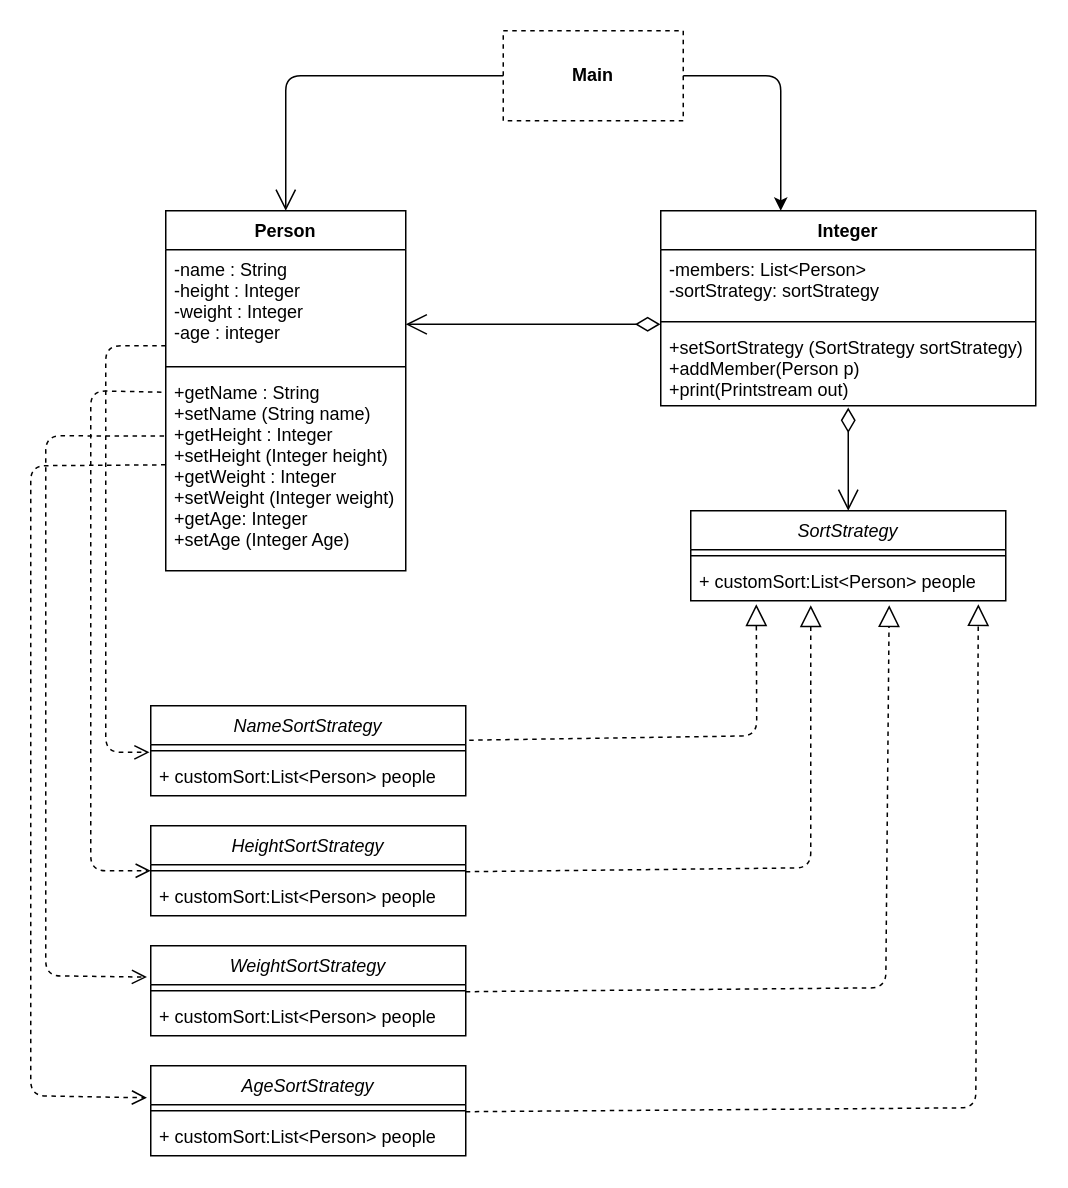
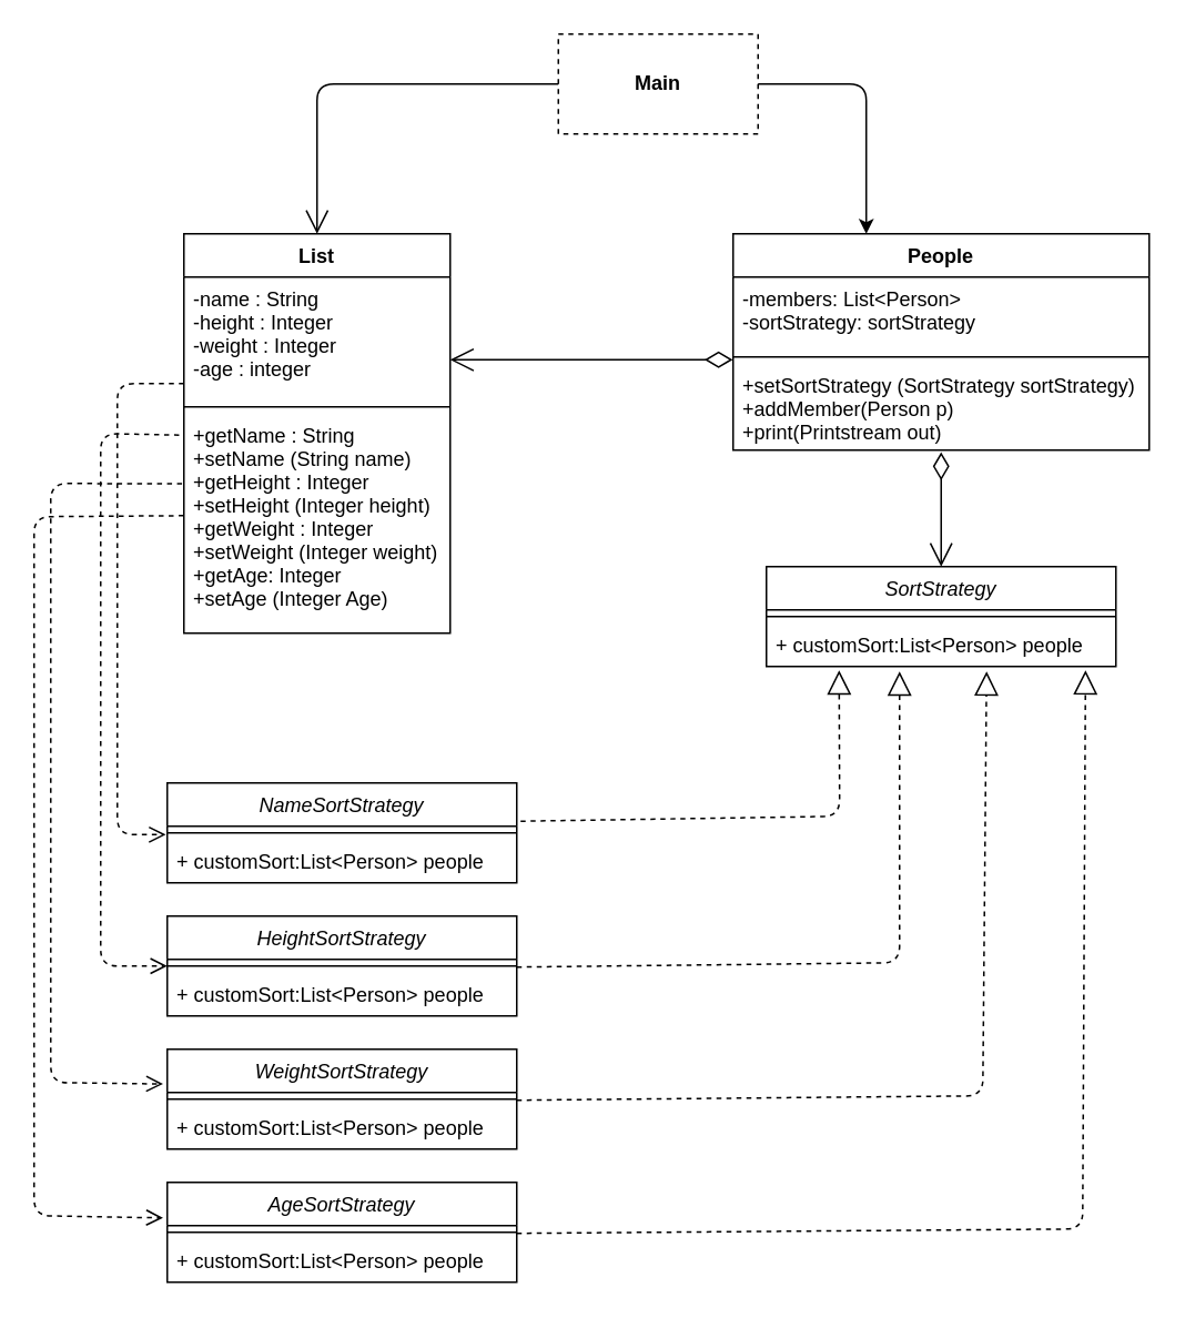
  <mxCell id="0" />
  <mxCell id="1" parent="0" />
  <mxCell id="2" value="&lt;b&gt;Main&lt;/b&gt;" style="rounded=0;whiteSpace=wrap;html=1;dashed=1;" vertex="1" parent="1"><mxGeometry x="335" y="20" width="120" height="60" as="geometry" /></mxCell>
  <mxCell id="3" value="" style="endArrow=open;endFill=1;endSize=12;html=1;exitX=0;exitY=0.5;exitDx=0;exitDy=0;" edge="1" parent="1" source="2"><mxGeometry width="160" relative="1" as="geometry"><mxPoint x="310" y="280" as="sourcePoint" /><mxPoint x="190" y="140" as="targetPoint" /><Array as="points"><mxPoint x="190" y="50" /></Array></mxGeometry></mxCell>
- <mxCell id="4" value="Person" style="swimlane;fontStyle=1;align=center;verticalAlign=top;childLayout=stackLayout;horizontal=1;startSize=26;horizontalStack=0;resizeParent=1;resizeParentMax=0;resizeLast=0;collapsible=1;marginBottom=0;" vertex="1" parent="1"><mxGeometry x="110" y="140" width="160" height="240" as="geometry" /></mxCell>
+ <mxCell id="4" value="List" style="swimlane;fontStyle=1;align=center;verticalAlign=top;childLayout=stackLayout;horizontal=1;startSize=26;horizontalStack=0;resizeParent=1;resizeParentMax=0;resizeLast=0;collapsible=1;marginBottom=0;" vertex="1" parent="1"><mxGeometry x="110" y="140" width="160" height="240" as="geometry" /></mxCell>
  <mxCell id="5" value="-name : String&#10;-height : Integer&#10;-weight : Integer&#10;-age : integer" style="text;strokeColor=none;fillColor=none;align=left;verticalAlign=top;spacingLeft=4;spacingRight=4;overflow=hidden;rotatable=0;points=[[0,0.5],[1,0.5]];portConstraint=eastwest;" vertex="1" parent="4"><mxGeometry y="26" width="160" height="74" as="geometry" /></mxCell>
  <mxCell id="6" value="" style="line;strokeWidth=1;fillColor=none;align=left;verticalAlign=middle;spacingTop=-1;spacingLeft=3;spacingRight=3;rotatable=0;labelPosition=right;points=[];portConstraint=eastwest;" vertex="1" parent="4"><mxGeometry y="100" width="160" height="8" as="geometry" /></mxCell>
  <mxCell id="7" value="+getName : String&#10;+setName (String name)&#10;+getHeight : Integer&#10;+setHeight (Integer height)&#10;+getWeight : Integer&#10;+setWeight (Integer weight)&#10;+getAge: Integer&#10;+setAge (Integer Age)" style="text;strokeColor=none;fillColor=none;align=left;verticalAlign=top;spacingLeft=4;spacingRight=4;overflow=hidden;rotatable=0;points=[[0,0.5],[1,0.5]];portConstraint=eastwest;" vertex="1" parent="4"><mxGeometry y="108" width="160" height="132" as="geometry" /></mxCell>
  <mxCell id="8" value="" style="endArrow=classic;html=1;exitX=1;exitY=0.5;exitDx=0;exitDy=0;" edge="1" parent="1" source="2"><mxGeometry width="50" height="50" relative="1" as="geometry"><mxPoint x="500" y="120" as="sourcePoint" /><mxPoint x="520" y="140" as="targetPoint" /><Array as="points"><mxPoint x="520" y="50" /></Array></mxGeometry></mxCell>
- <mxCell id="9" value="Integer" style="swimlane;fontStyle=1;align=center;verticalAlign=top;childLayout=stackLayout;horizontal=1;startSize=26;horizontalStack=0;resizeParent=1;resizeParentMax=0;resizeLast=0;collapsible=1;marginBottom=0;" vertex="1" parent="1"><mxGeometry x="440" y="140" width="250" height="130" as="geometry" /></mxCell>
+ <mxCell id="9" value="People" style="swimlane;fontStyle=1;align=center;verticalAlign=top;childLayout=stackLayout;horizontal=1;startSize=26;horizontalStack=0;resizeParent=1;resizeParentMax=0;resizeLast=0;collapsible=1;marginBottom=0;" vertex="1" parent="1"><mxGeometry x="440" y="140" width="250" height="130" as="geometry" /></mxCell>
  <mxCell id="10" value="-members: List&lt;Person&gt;&#10;-sortStrategy: sortStrategy" style="text;strokeColor=none;fillColor=none;align=left;verticalAlign=top;spacingLeft=4;spacingRight=4;overflow=hidden;rotatable=0;points=[[0,0.5],[1,0.5]];portConstraint=eastwest;" vertex="1" parent="9"><mxGeometry y="26" width="250" height="44" as="geometry" /></mxCell>
  <mxCell id="11" value="" style="line;strokeWidth=1;fillColor=none;align=left;verticalAlign=middle;spacingTop=-1;spacingLeft=3;spacingRight=3;rotatable=0;labelPosition=right;points=[];portConstraint=eastwest;" vertex="1" parent="9"><mxGeometry y="70" width="250" height="8" as="geometry" /></mxCell>
  <mxCell id="12" value="+setSortStrategy (SortStrategy sortStrategy)&#10;+addMember(Person p)&#10;+print(Printstream out)" style="text;strokeColor=none;fillColor=none;align=left;verticalAlign=top;spacingLeft=4;spacingRight=4;overflow=hidden;rotatable=0;points=[[0,0.5],[1,0.5]];portConstraint=eastwest;" vertex="1" parent="9"><mxGeometry y="78" width="250" height="52" as="geometry" /></mxCell>
  <mxCell id="13" value="" style="endArrow=open;html=1;endSize=12;startArrow=diamondThin;startSize=14;startFill=0;edgeStyle=orthogonalEdgeStyle;align=left;verticalAlign=bottom;exitX=-0.001;exitY=-0.045;exitDx=0;exitDy=0;exitPerimeter=0;entryX=1;entryY=0.672;entryDx=0;entryDy=0;entryPerimeter=0;" edge="1" parent="1" source="12" target="5"><mxGeometry x="-1" y="3" relative="1" as="geometry"><mxPoint x="270" y="220" as="sourcePoint" /><mxPoint x="280" y="203" as="targetPoint" /></mxGeometry></mxCell>
  <mxCell id="14" value="" style="endArrow=open;html=1;endSize=12;startArrow=diamondThin;startSize=14;startFill=0;edgeStyle=orthogonalEdgeStyle;align=left;verticalAlign=bottom;entryX=0.5;entryY=0;entryDx=0;entryDy=0;exitX=0.5;exitY=1.024;exitDx=0;exitDy=0;exitPerimeter=0;" edge="1" parent="1" source="12" target="15"><mxGeometry x="-1" y="3" relative="1" as="geometry"><mxPoint x="580" y="290" as="sourcePoint" /><mxPoint x="335" y="320.068" as="targetPoint" /><Array as="points"><mxPoint x="565" y="290" /><mxPoint x="565" y="290" /></Array></mxGeometry></mxCell>
  <mxCell id="15" value="SortStrategy" style="swimlane;fontStyle=2;align=center;verticalAlign=top;childLayout=stackLayout;horizontal=1;startSize=26;horizontalStack=0;resizeParent=1;resizeParentMax=0;resizeLast=0;collapsible=1;marginBottom=0;" vertex="1" parent="1"><mxGeometry x="460" y="340" width="210" height="60" as="geometry" /></mxCell>
  <mxCell id="16" value="" style="line;strokeWidth=1;fillColor=none;align=left;verticalAlign=middle;spacingTop=-1;spacingLeft=3;spacingRight=3;rotatable=0;labelPosition=right;points=[];portConstraint=eastwest;" vertex="1" parent="15"><mxGeometry y="26" width="210" height="8" as="geometry" /></mxCell>
  <mxCell id="17" value="+ customSort:List&lt;Person&gt; people" style="text;strokeColor=none;fillColor=none;align=left;verticalAlign=top;spacingLeft=4;spacingRight=4;overflow=hidden;rotatable=0;points=[[0,0.5],[1,0.5]];portConstraint=eastwest;" vertex="1" parent="15"><mxGeometry y="34" width="210" height="26" as="geometry" /></mxCell>
  <mxCell id="18" value="NameSortStrategy" style="swimlane;fontStyle=2;align=center;verticalAlign=top;childLayout=stackLayout;horizontal=1;startSize=26;horizontalStack=0;resizeParent=1;resizeParentMax=0;resizeLast=0;collapsible=1;marginBottom=0;" vertex="1" parent="1"><mxGeometry x="100" y="470" width="210" height="60" as="geometry" /></mxCell>
  <mxCell id="19" value="" style="line;strokeWidth=1;fillColor=none;align=left;verticalAlign=middle;spacingTop=-1;spacingLeft=3;spacingRight=3;rotatable=0;labelPosition=right;points=[];portConstraint=eastwest;" vertex="1" parent="18"><mxGeometry y="26" width="210" height="8" as="geometry" /></mxCell>
  <mxCell id="20" value="+ customSort:List&lt;Person&gt; people" style="text;strokeColor=none;fillColor=none;align=left;verticalAlign=top;spacingLeft=4;spacingRight=4;overflow=hidden;rotatable=0;points=[[0,0.5],[1,0.5]];portConstraint=eastwest;" vertex="1" parent="18"><mxGeometry y="34" width="210" height="26" as="geometry" /></mxCell>
  <mxCell id="21" value="HeightSortStrategy" style="swimlane;fontStyle=2;align=center;verticalAlign=top;childLayout=stackLayout;horizontal=1;startSize=26;horizontalStack=0;resizeParent=1;resizeParentMax=0;resizeLast=0;collapsible=1;marginBottom=0;" vertex="1" parent="1"><mxGeometry x="100" y="550" width="210" height="60" as="geometry" /></mxCell>
  <mxCell id="22" value="" style="line;strokeWidth=1;fillColor=none;align=left;verticalAlign=middle;spacingTop=-1;spacingLeft=3;spacingRight=3;rotatable=0;labelPosition=right;points=[];portConstraint=eastwest;" vertex="1" parent="21"><mxGeometry y="26" width="210" height="8" as="geometry" /></mxCell>
  <mxCell id="23" value="+ customSort:List&lt;Person&gt; people" style="text;strokeColor=none;fillColor=none;align=left;verticalAlign=top;spacingLeft=4;spacingRight=4;overflow=hidden;rotatable=0;points=[[0,0.5],[1,0.5]];portConstraint=eastwest;" vertex="1" parent="21"><mxGeometry y="34" width="210" height="26" as="geometry" /></mxCell>
  <mxCell id="24" value="WeightSortStrategy" style="swimlane;fontStyle=2;align=center;verticalAlign=top;childLayout=stackLayout;horizontal=1;startSize=26;horizontalStack=0;resizeParent=1;resizeParentMax=0;resizeLast=0;collapsible=1;marginBottom=0;" vertex="1" parent="1"><mxGeometry x="100" y="630" width="210" height="60" as="geometry" /></mxCell>
  <mxCell id="25" value="" style="line;strokeWidth=1;fillColor=none;align=left;verticalAlign=middle;spacingTop=-1;spacingLeft=3;spacingRight=3;rotatable=0;labelPosition=right;points=[];portConstraint=eastwest;" vertex="1" parent="24"><mxGeometry y="26" width="210" height="8" as="geometry" /></mxCell>
  <mxCell id="26" value="+ customSort:List&lt;Person&gt; people" style="text;strokeColor=none;fillColor=none;align=left;verticalAlign=top;spacingLeft=4;spacingRight=4;overflow=hidden;rotatable=0;points=[[0,0.5],[1,0.5]];portConstraint=eastwest;" vertex="1" parent="24"><mxGeometry y="34" width="210" height="26" as="geometry" /></mxCell>
  <mxCell id="27" value="AgeSortStrategy" style="swimlane;fontStyle=2;align=center;verticalAlign=top;childLayout=stackLayout;horizontal=1;startSize=26;horizontalStack=0;resizeParent=1;resizeParentMax=0;resizeLast=0;collapsible=1;marginBottom=0;" vertex="1" parent="1"><mxGeometry x="100" y="710" width="210" height="60" as="geometry" /></mxCell>
  <mxCell id="28" value="" style="line;strokeWidth=1;fillColor=none;align=left;verticalAlign=middle;spacingTop=-1;spacingLeft=3;spacingRight=3;rotatable=0;labelPosition=right;points=[];portConstraint=eastwest;" vertex="1" parent="27"><mxGeometry y="26" width="210" height="8" as="geometry" /></mxCell>
  <mxCell id="29" value="+ customSort:List&lt;Person&gt; people" style="text;strokeColor=none;fillColor=none;align=left;verticalAlign=top;spacingLeft=4;spacingRight=4;overflow=hidden;rotatable=0;points=[[0,0.5],[1,0.5]];portConstraint=eastwest;" vertex="1" parent="27"><mxGeometry y="34" width="210" height="26" as="geometry" /></mxCell>
  <mxCell id="30" value="" style="html=1;verticalAlign=bottom;endArrow=open;dashed=1;endSize=8;entryX=-0.004;entryY=0.634;entryDx=0;entryDy=0;entryPerimeter=0;" edge="1" parent="1" target="19"><mxGeometry relative="1" as="geometry"><mxPoint x="110" y="230" as="sourcePoint" /><mxPoint x="70" y="500" as="targetPoint" /><Array as="points"><mxPoint x="70" y="230" /><mxPoint x="70" y="501" /></Array></mxGeometry></mxCell>
  <mxCell id="31" value="" style="html=1;verticalAlign=bottom;endArrow=open;dashed=1;endSize=8;exitX=-0.018;exitY=0.098;exitDx=0;exitDy=0;exitPerimeter=0;" edge="1" parent="1" source="7"><mxGeometry relative="1" as="geometry"><mxPoint x="100" y="260" as="sourcePoint" /><mxPoint x="100" y="580" as="targetPoint" /><Array as="points"><mxPoint x="60" y="260" /><mxPoint x="60" y="580" /></Array></mxGeometry></mxCell>
  <mxCell id="32" value="" style="html=1;verticalAlign=bottom;endArrow=open;dashed=1;endSize=8;entryX=-0.012;entryY=0.348;entryDx=0;entryDy=0;entryPerimeter=0;exitX=-0.007;exitY=0.32;exitDx=0;exitDy=0;exitPerimeter=0;" edge="1" parent="1" source="7" target="24"><mxGeometry relative="1" as="geometry"><mxPoint x="70" y="330" as="sourcePoint" /><mxPoint x="70" y="650" as="targetPoint" /><Array as="points"><mxPoint x="30" y="290" /><mxPoint x="30" y="650" /></Array></mxGeometry></mxCell>
  <mxCell id="33" value="" style="html=1;verticalAlign=bottom;endArrow=open;dashed=1;endSize=8;entryX=-0.012;entryY=0.356;entryDx=0;entryDy=0;entryPerimeter=0;exitX=-0.001;exitY=0.465;exitDx=0;exitDy=0;exitPerimeter=0;" edge="1" parent="1" source="7" target="27"><mxGeometry relative="1" as="geometry"><mxPoint x="60" y="410" as="sourcePoint" /><mxPoint x="60" y="730" as="targetPoint" /><Array as="points"><mxPoint x="20" y="310" /><mxPoint x="20" y="730" /></Array></mxGeometry></mxCell>
  <mxCell id="34" value="" style="endArrow=block;dashed=1;endFill=0;endSize=12;html=1;entryX=0.208;entryY=1.09;entryDx=0;entryDy=0;entryPerimeter=0;exitX=1.011;exitY=0.383;exitDx=0;exitDy=0;exitPerimeter=0;" edge="1" parent="1" source="18" target="17"><mxGeometry width="160" relative="1" as="geometry"><mxPoint x="360" y="548" as="sourcePoint" /><mxPoint x="520" y="548" as="targetPoint" /><Array as="points"><mxPoint x="504" y="490" /></Array></mxGeometry></mxCell>
  <mxCell id="35" value="" style="endArrow=block;dashed=1;endFill=0;endSize=12;html=1;exitX=1.011;exitY=0.383;exitDx=0;exitDy=0;exitPerimeter=0;" edge="1" parent="1"><mxGeometry width="160" relative="1" as="geometry"><mxPoint x="310" y="580.64" as="sourcePoint" /><mxPoint x="540" y="403" as="targetPoint" /><Array as="points"><mxPoint x="540" y="578" /></Array></mxGeometry></mxCell>
  <mxCell id="36" value="" style="endArrow=block;dashed=1;endFill=0;endSize=12;html=1;entryX=0.63;entryY=1.115;entryDx=0;entryDy=0;entryPerimeter=0;exitX=1.011;exitY=0.383;exitDx=0;exitDy=0;exitPerimeter=0;" edge="1" parent="1" target="17"><mxGeometry width="160" relative="1" as="geometry"><mxPoint x="310" y="660.64" as="sourcePoint" /><mxPoint x="501.37" y="570" as="targetPoint" /><Array as="points"><mxPoint x="590" y="658" /></Array></mxGeometry></mxCell>
  <mxCell id="37" value="" style="endArrow=block;dashed=1;endFill=0;endSize=12;html=1;entryX=0.913;entryY=1.09;entryDx=0;entryDy=0;entryPerimeter=0;exitX=1.011;exitY=0.383;exitDx=0;exitDy=0;exitPerimeter=0;" edge="1" parent="1" target="17"><mxGeometry width="160" relative="1" as="geometry"><mxPoint x="310" y="740.64" as="sourcePoint" /><mxPoint x="501.37" y="650" as="targetPoint" /><Array as="points"><mxPoint x="650" y="738" /></Array></mxGeometry></mxCell>
